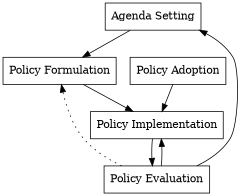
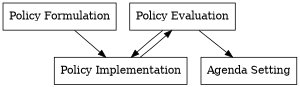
  digraph {
    rankdir=TB
    node [shape=box]
    n1 [label="Agenda Setting"]
    n2 [label="Policy Formulation"]
    n3 [label="Policy Implementation"]
-   n4 [label="Policy Adoption"]
    n5 [label="Policy Evaluation"]
-   n1 -> n2
    n2 -> n3
    n3 -> n5
-   n4 -> n3
    n5 -> n1 [style=solid]
-   n5 -> n2 [style=dotted]
    n5 -> n3 [style=solid]
  }
